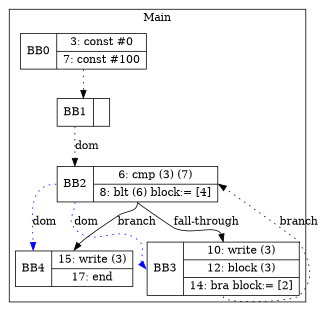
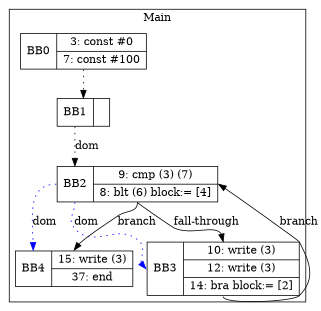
  digraph {
    node [shape=record]
    edge [headport=n style=dotted tailport=s]
    n1 [label="<b>BB0|{3: const #0|7: const #100}"]
    n2 [label="<b>BB1|}"]
-   n3 [label="<b>BB2|{6: cmp (3) (7)|8: blt (6) block:= [4]}"]
-   n4 [label="<b>BB3|{10: write (3)|12: block (3)|14: bra block:= [2]}"]
-   n5 [label="<b>BB4|{15: write (3)|17: end}"]
+   n3 [label="<b>BB2|{9: cmp (3) (7)|8: blt (6) block:= [4]}"]
+   n4 [label="<b>BB3|{10: write (3)|12: write (3)|14: bra block:= [2]}"]
+   n5 [label="<b>BB4|{15: write (3)|37: end}"]
    subgraph cluster_1 {
      label=Main
      n1
      n2
      n3
      n4
      n5
    }
    n1 -> n2
    n2 -> n3 [color=black headport=b label=dom tailport=b]
    n3 -> n4 [color=blue headport=b label=dom tailport=b]
    n3 -> n4 [label="fall-through" style=""]
    n3 -> n5 [color=blue headport=b label=dom tailport=b]
    n3 -> n5 [label=branch style=""]
-   n4 -> n3 [headport=e label=branch]
+   n4 -> n3 [headport=e label=branch style=""]
  }
